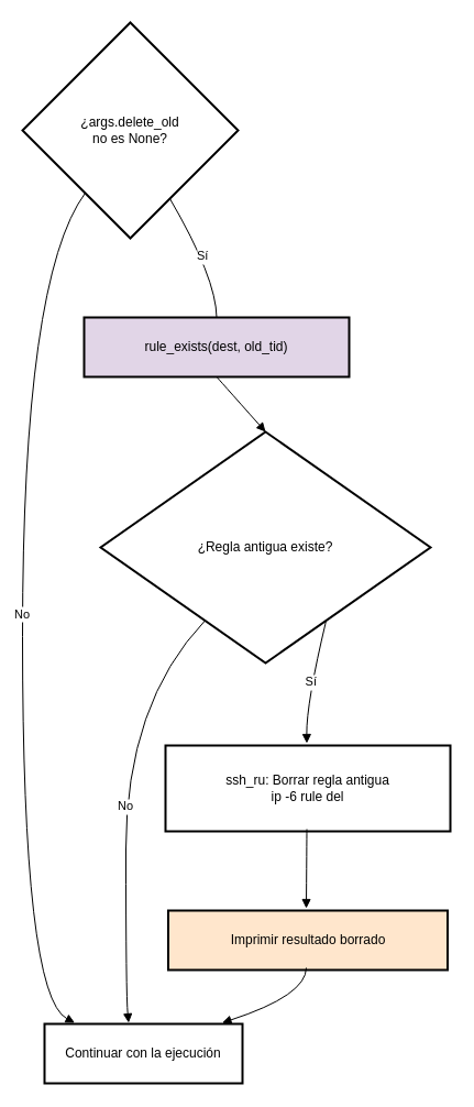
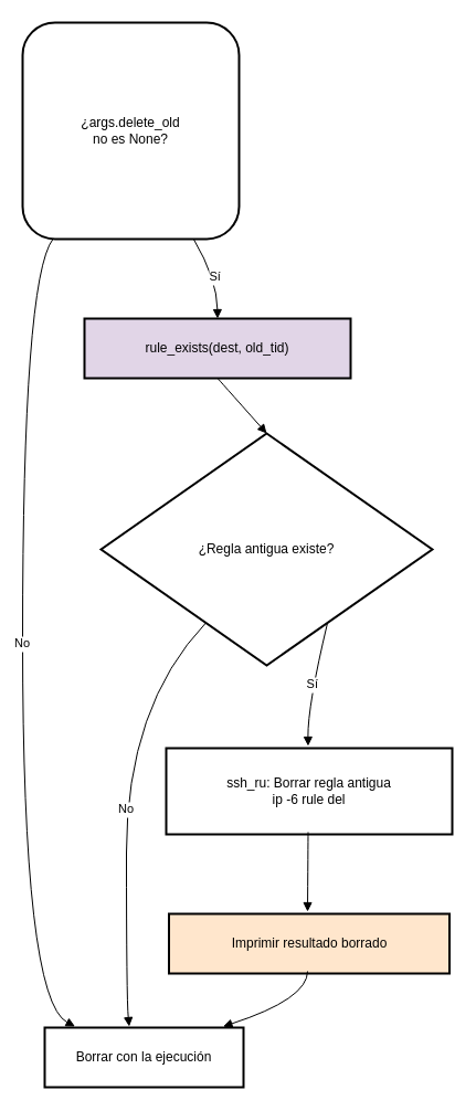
  <mxCell id="0" />
  <mxCell id="1" parent="0" />
- <mxCell id="2" value="¿args.delete_old &#10;    no es None?" style="rhombus;strokeWidth=2;whiteSpace=wrap;" vertex="1" parent="1"><mxGeometry x="20" y="20" width="196" height="196" as="geometry" /></mxCell>
+ <mxCell id="2" value="¿args.delete_old &#10;    no es None?" style="strokeWidth=2;whiteSpace=wrap;rounded=1;" vertex="1" parent="1"><mxGeometry x="20" y="20" width="196" height="196" as="geometry" /></mxCell>
  <mxCell id="3" value="rule_exists(dest, old_tid)" style="whiteSpace=wrap;strokeWidth=2;fillColor=#e1d5e7;" vertex="1" parent="1"><mxGeometry x="76" y="288" width="241" height="54" as="geometry" /></mxCell>
  <mxCell id="4" value="¿Regla antigua existe?" style="rhombus;strokeWidth=2;whiteSpace=wrap;" vertex="1" parent="1"><mxGeometry x="91" y="392" width="300" height="210" as="geometry" /></mxCell>
  <mxCell id="5" value="ssh_ru: Borrar regla antigua&#10;    ip -6 rule del" style="whiteSpace=wrap;strokeWidth=2;" vertex="1" parent="1"><mxGeometry x="150" y="677" width="259" height="78" as="geometry" /></mxCell>
  <mxCell id="6" value="Imprimir resultado borrado" style="whiteSpace=wrap;strokeWidth=2;fillColor=#ffe6cc;" vertex="1" parent="1"><mxGeometry x="152.5" y="827" width="254" height="54" as="geometry" /></mxCell>
  <mxCell id="7" value="No" style="curved=1;startArrow=none;endArrow=block;exitX=0.14;exitY=1;entryX=0.2;entryY=0;rounded=0;" edge="1" parent="1" source="2"><mxGeometry relative="1" as="geometry"><Array as="points"><mxPoint x="20" y="252" /><mxPoint x="20" y="904" /></Array><mxPoint x="67.5" y="929" as="targetPoint" /></mxGeometry></mxCell>
- <mxCell id="8" value="Sí" style="curved=1;startArrow=none;endArrow=none;exitX=0.79;exitY=1;entryX=0.5;entryY=0;rounded=0;" edge="1" parent="1" source="2" target="3"><mxGeometry relative="1" as="geometry"><Array as="points"><mxPoint x="196" y="252" /></Array></mxGeometry></mxCell>
+ <mxCell id="8" value="Sí" style="curved=1;startArrow=none;endArrow=block;exitX=0.79;exitY=1;entryX=0.5;entryY=0;rounded=0;" edge="1" parent="1" source="2" target="3"><mxGeometry relative="1" as="geometry"><Array as="points"><mxPoint x="196" y="252" /></Array></mxGeometry></mxCell>
  <mxCell id="9" value="" style="curved=1;startArrow=none;endArrow=block;exitX=0.5;exitY=1;entryX=0.5;entryY=0;rounded=0;" edge="1" parent="1" source="3" target="4"><mxGeometry relative="1" as="geometry"><Array as="points" /></mxGeometry></mxCell>
  <mxCell id="10" value="No" style="curved=1;startArrow=none;endArrow=block;exitX=0.21;exitY=1;entryX=0.49;entryY=0;rounded=0;" edge="1" parent="1" source="4"><mxGeometry relative="1" as="geometry"><Array as="points"><mxPoint x="114" y="639" /><mxPoint x="114" y="904" /></Array><mxPoint x="116.5" y="929" as="targetPoint" /></mxGeometry></mxCell>
  <mxCell id="11" value="Sí" style="curved=1;startArrow=none;endArrow=block;exitX=0.79;exitY=1;entryX=0.5;entryY=0;rounded=0;" edge="1" parent="1" source="4"><mxGeometry relative="1" as="geometry"><Array as="points"><mxPoint x="278" y="639" /></Array><mxPoint x="278.5" y="675" as="targetPoint" /></mxGeometry></mxCell>
  <mxCell id="12" value="" style="curved=1;startArrow=none;endArrow=block;exitX=0.5;exitY=1;entryX=0.5;entryY=0;rounded=0;" edge="1" parent="1"><mxGeometry relative="1" as="geometry"><Array as="points" /><mxPoint x="278.5" y="753" as="sourcePoint" /><mxPoint x="278" y="825" as="targetPoint" /></mxGeometry></mxCell>
  <mxCell id="13" value="" style="curved=1;startArrow=none;endArrow=block;exitX=0.5;exitY=1;entryX=1;entryY=0;rounded=0;" edge="1" parent="1"><mxGeometry relative="1" as="geometry"><Array as="points"><mxPoint x="278" y="904" /></Array><mxPoint x="278" y="879" as="sourcePoint" /><mxPoint x="201.5" y="929" as="targetPoint" /></mxGeometry></mxCell>
- <mxCell id="14" value="Continuar con la ejecución" style="whiteSpace=wrap;strokeWidth=2;" vertex="1" parent="1"><mxGeometry x="40" y="930" width="180" height="54" as="geometry" /></mxCell>
+ <mxCell id="14" value="Borrar con la ejecución" style="whiteSpace=wrap;strokeWidth=2;" vertex="1" parent="1"><mxGeometry x="40" y="930" width="180" height="54" as="geometry" /></mxCell>
